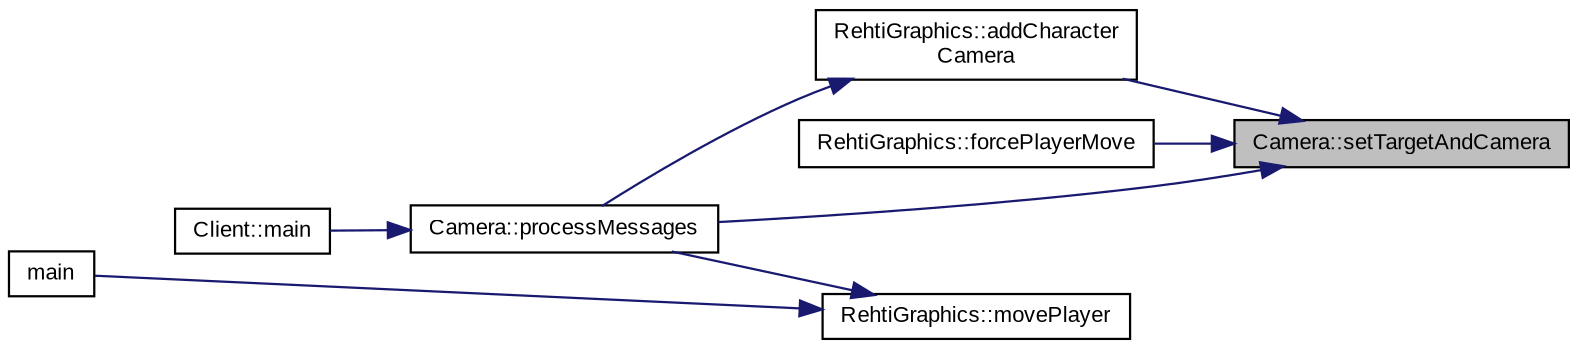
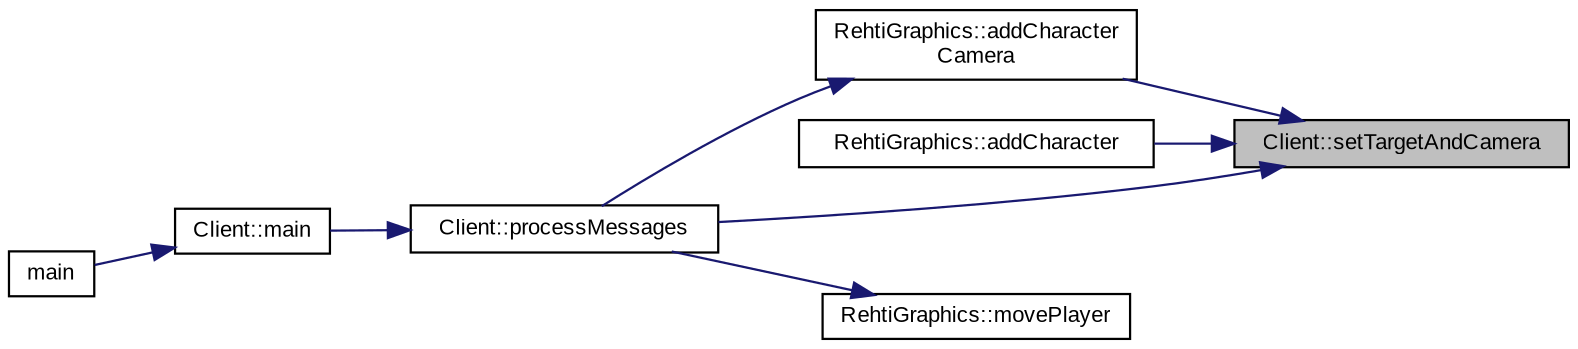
  digraph {
    fontname="Liberation Sans"
    rankdir=RL
    node [color=black fillcolor=white fontname="Liberation Sans" fontsize=10 shape=record style=filled]
    edge [color=midnightblue dir=back fontname="Liberation Sans" fontsize=10 labelfontname=Helvetica labelfontsize=10 style=solid]
-   n1 [fillcolor=grey75 fontcolor=black height=0.2 label="Camera::setTargetAndCamera" width=0.4]
+   n1 [fillcolor=grey75 fontcolor=black height=0.2 label="Client::setTargetAndCamera" width=0.4]
    n2 [height=0.2 label="RehtiGraphics::addCharacter\lCamera" width=0.4]
-   n3 [height=0.2 label="RehtiGraphics::forcePlayerMove" width=0.4]
-   n4 [height=0.2 label="Camera::processMessages" width=0.4]
+   n3 [height=0.2 label="RehtiGraphics::addCharacter" width=0.4]
+   n4 [height=0.2 label="Client::processMessages" width=0.4]
    n5 [height=0.2 label="RehtiGraphics::movePlayer" width=0.4]
    n6 [height=0.2 label="Client::main" width=0.4]
    n7 [height=0.2 label=main width=0.4]
    n1 -> n2
    n1 -> n3
    n1 -> n4
    n2 -> n4
    n4 -> n6
    n5 -> n4
-   n5 -> n7
+   n6 -> n7
  }
